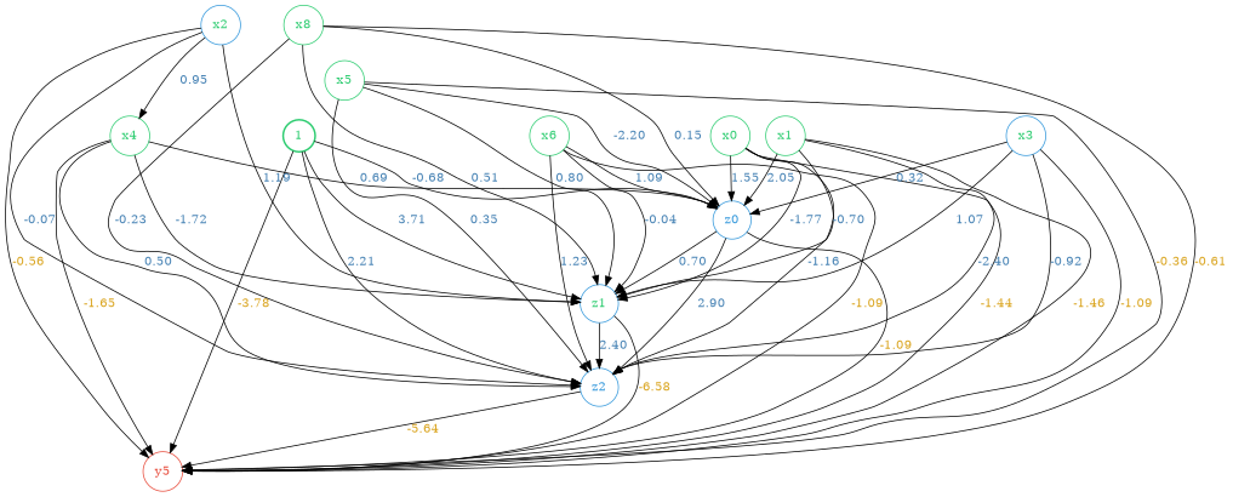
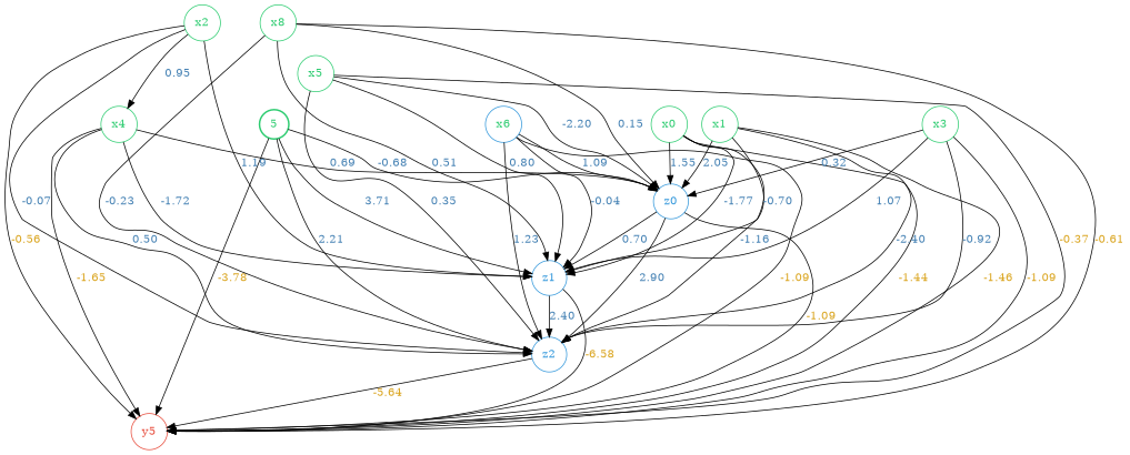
  strict digraph {
    node [color="#2ecc71" fontcolor="#2ecc71" shape=circle style=wedged]
    edge [fontcolor=steelblue]
-   n1 [label=1 style=bold]
+   n1 [label=5 style=bold]
    n2 [bias=-0.6768175363540649 color="#3498db" fontcolor="#3498db" label=z0]
-   n3 [bias=3.7098195552825928 color="#3498db" label=z1]
+   n3 [bias=3.7098195552825928 color="#3498db" fontcolor="#3498db" label=z1]
    n4 [bias=2.2086029052734375 color="#3498db" fontcolor="#3498db" label=z2]
    n5 [bias=-3.7779507637023926 color="#e74c3c" fontcolor="#e74c3c" label=y5]
    n6 [label=x0]
    n7 [label=x1]
-   n8 [color="#3498db" label=x2]
+   n8 [label=x2]
    n9 [label=x4]
-   n10 [color="#3498db" label=x3]
+   n10 [label=x3]
    n11 [label=x5]
-   n12 [label=x6]
+   n12 [color="#3498db" label=x6]
    n13 [label=x8]
    n1 -> n2 [bias=-0.6768175363540649 label=-0.68]
    n1 -> n3 [bias=3.7098195552825928 label=3.71]
    n1 -> n4 [bias=2.2086029052734375 label=2.21]
    n1 -> n5 [bias=-3.7779507637023926 fontcolor=goldenrod label=-3.78]
    n2 -> n3 [label=0.70 weight=0.699965238571167]
    n2 -> n4 [label=2.90 weight=2.9026083946228027]
    n2 -> n5 [fontcolor=goldenrod label=-1.09 weight=-1.09340500831604]
    n3 -> n4 [label=2.40 weight=2.40079927444458]
    n3 -> n5 [fontcolor=goldenrod label=-6.58 weight=-6.582900047302246]
    n4 -> n5 [fontcolor=goldenrod label=-5.64 weight=-5.644235134124756]
    n6 -> n2 [label=1.55 weight=1.5457520484924316]
    n6 -> n3 [label=-1.77 weight=-1.7703990936279297]
    n6 -> n4 [label=-1.16 weight=-1.1577028036117554]
    n6 -> n5 [fontcolor=goldenrod label=-1.44 weight=-1.4413816928863525]
    n7 -> n2 [label=2.05 weight=2.0470080375671387]
    n7 -> n3 [label=-0.70 weight=-0.7029484510421753]
    n7 -> n4 [label=-2.40 weight=-2.3980255126953125]
    n7 -> n5 [fontcolor=goldenrod label=-1.46 weight=-1.4566587209701538]
    n8 -> n3 [label=1.19 weight=1.194805383682251]
    n8 -> n4 [label=-0.07 weight=-0.0672675371170044]
    n8 -> n5 [fontcolor=goldenrod label=-0.56 weight=-0.5627362728118896]
    n8 -> n9 [label=0.95 weight=0.9495311975479126]
    n9 -> n2 [label=0.69 weight=0.6918180584907532]
    n9 -> n3 [label=-1.72 weight=-1.7236905097961426]
    n9 -> n4 [label=0.50 weight=0.49951615929603577]
    n9 -> n5 [fontcolor=goldenrod label=-1.65 weight=-1.6505142450332642]
    n10 -> n2 [label=0.32 weight=0.3175176978111267]
    n10 -> n3 [label=1.07 weight=1.0720738172531128]
    n10 -> n4 [label=-0.92 weight=-0.9234215021133423]
    n10 -> n5 [fontcolor=goldenrod label=-1.09 weight=-1.0862762928009033]
    n11 -> n2 [label=-2.20 weight=-2.1962521076202393]
    n11 -> n3 [label=0.80 weight=0.7972643375396729]
    n11 -> n4 [label=0.35 weight=0.34829220175743103]
-   n11 -> n5 [fontcolor=goldenrod label=-0.36 weight=-0.3558991849422455]
+   n11 -> n5 [fontcolor=goldenrod label=-0.37 weight=-0.3558991849422455]
    n12 -> n2 [label=1.09 weight=1.0859476327896118]
    n12 -> n3 [label=-0.04 weight=-0.04077813774347305]
    n12 -> n4 [label=1.23 weight=1.22639799118042]
    n12 -> n5 [fontcolor=goldenrod label=-1.09 weight=-1.0879806280136108]
    n13 -> n2 [label=0.15 weight=0.14555750787258148]
    n13 -> n3 [label=0.51 weight=0.5112265944480896]
    n13 -> n4 [label=-0.23 weight=-0.23013269901275635]
    n13 -> n5 [fontcolor=goldenrod label=-0.61 weight=-0.6087054014205933]
  }
